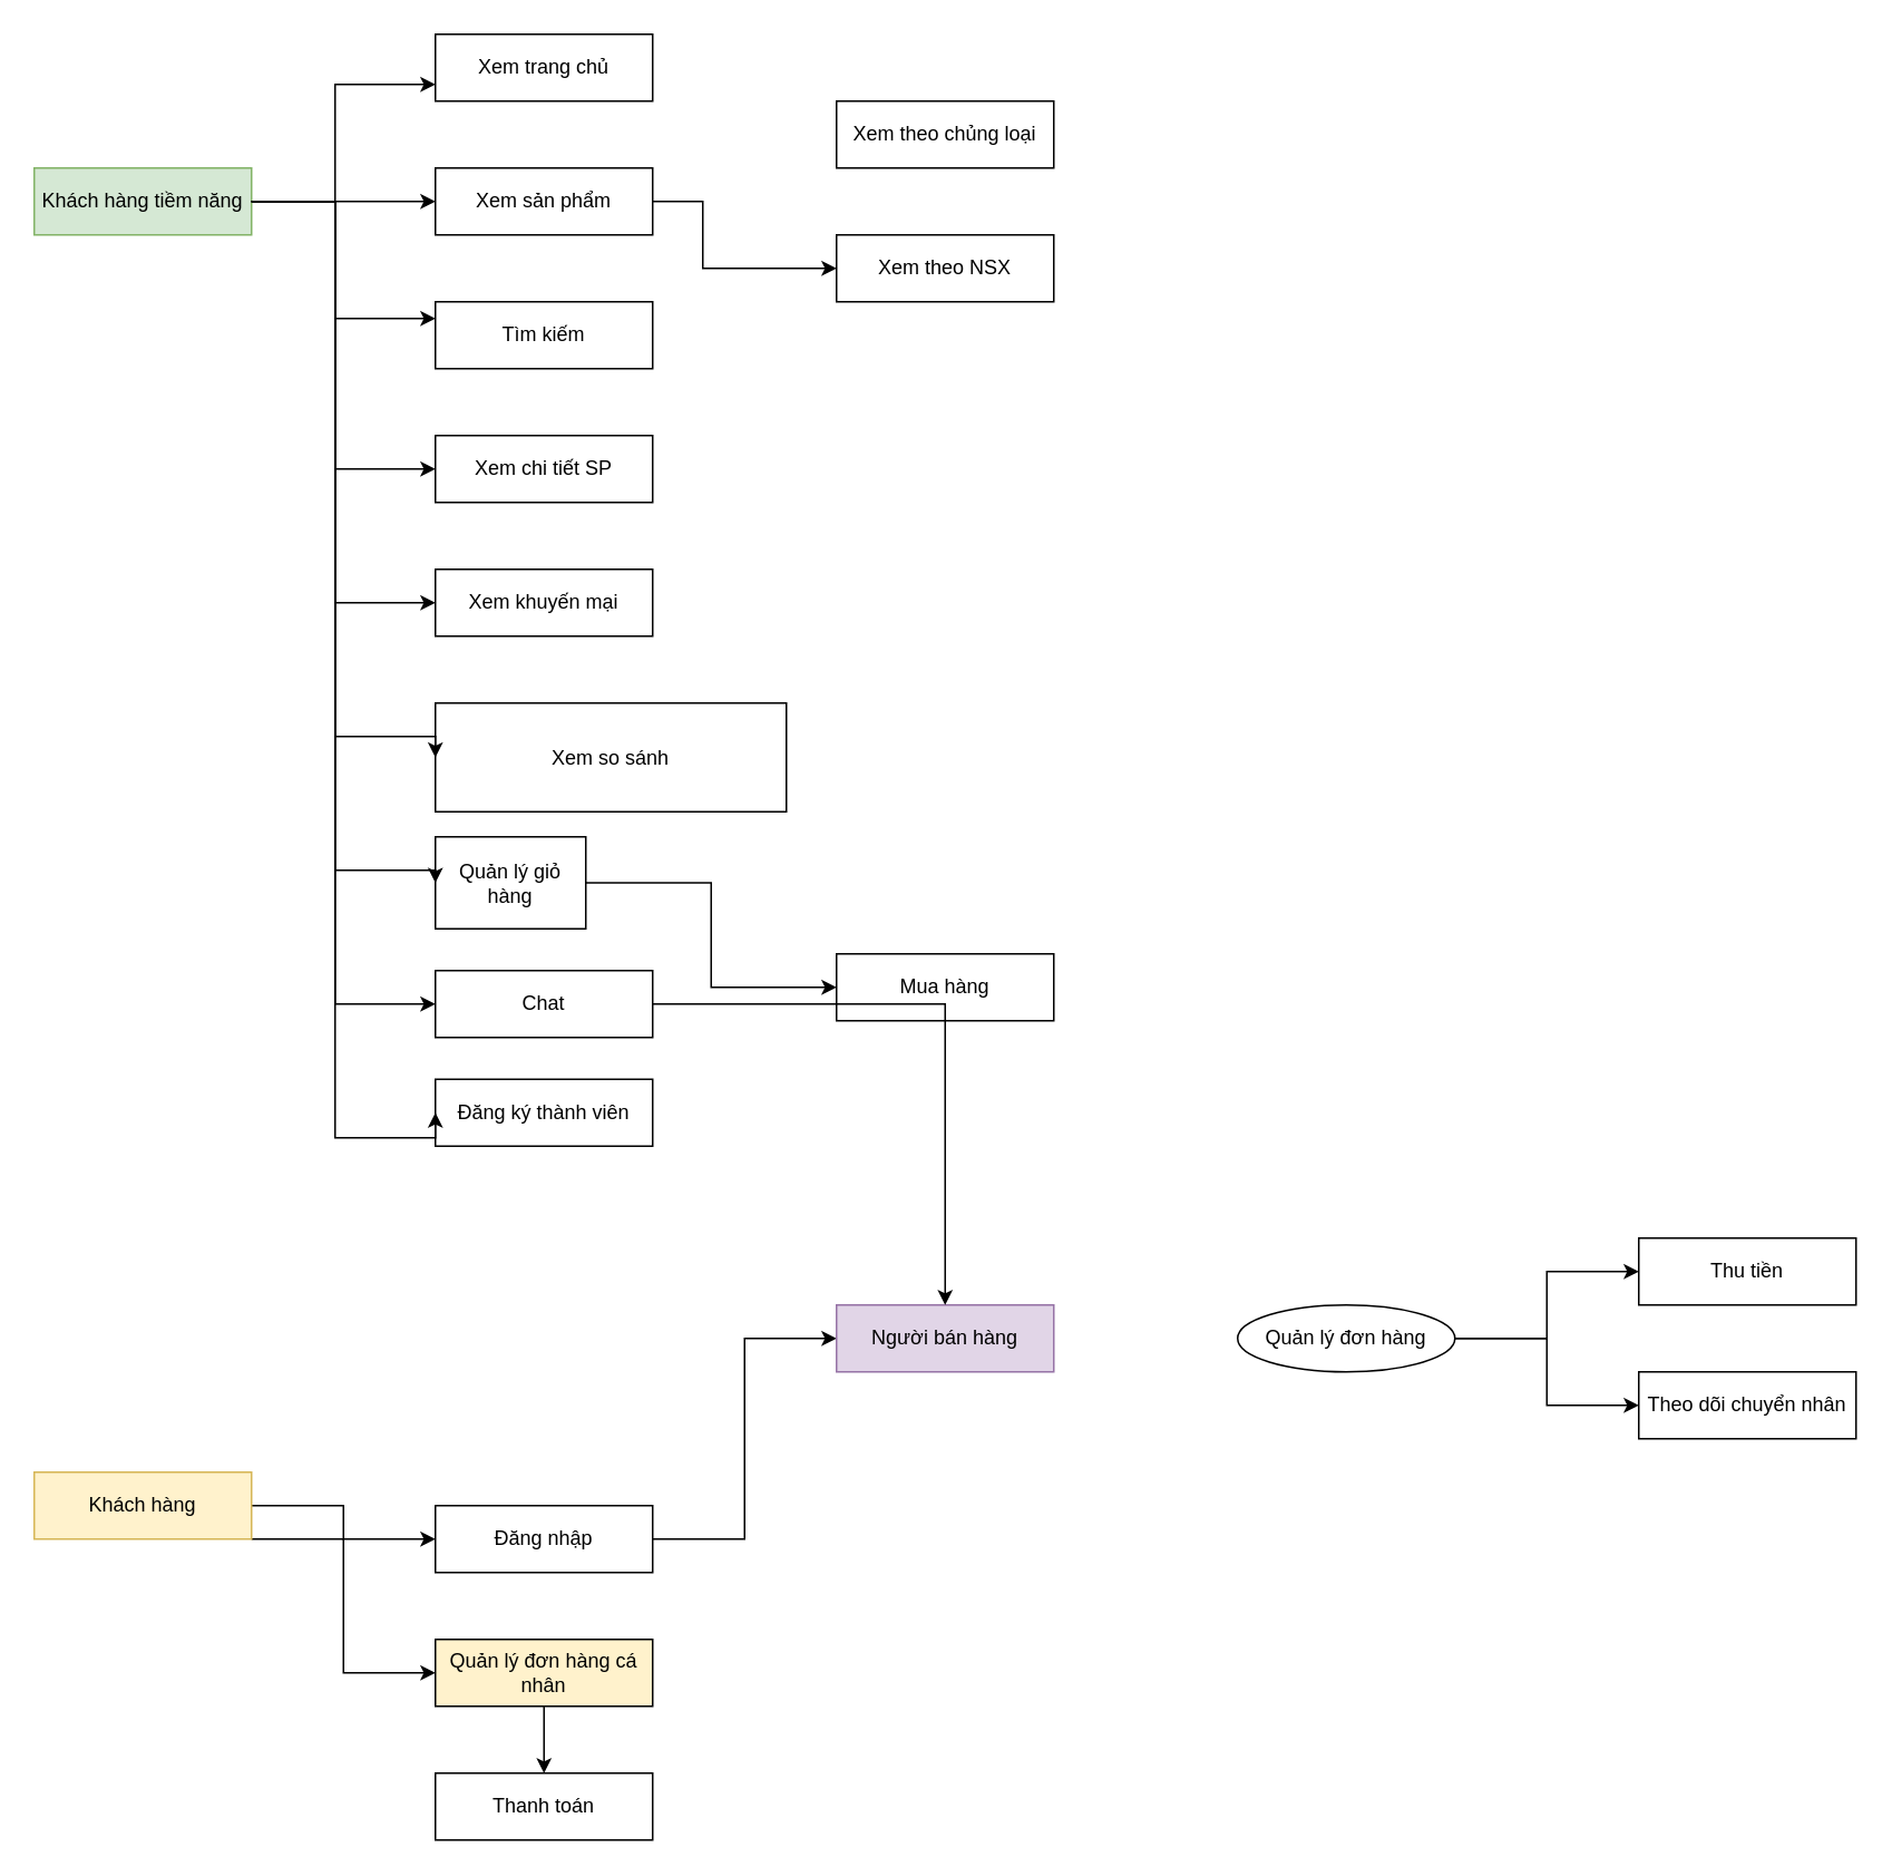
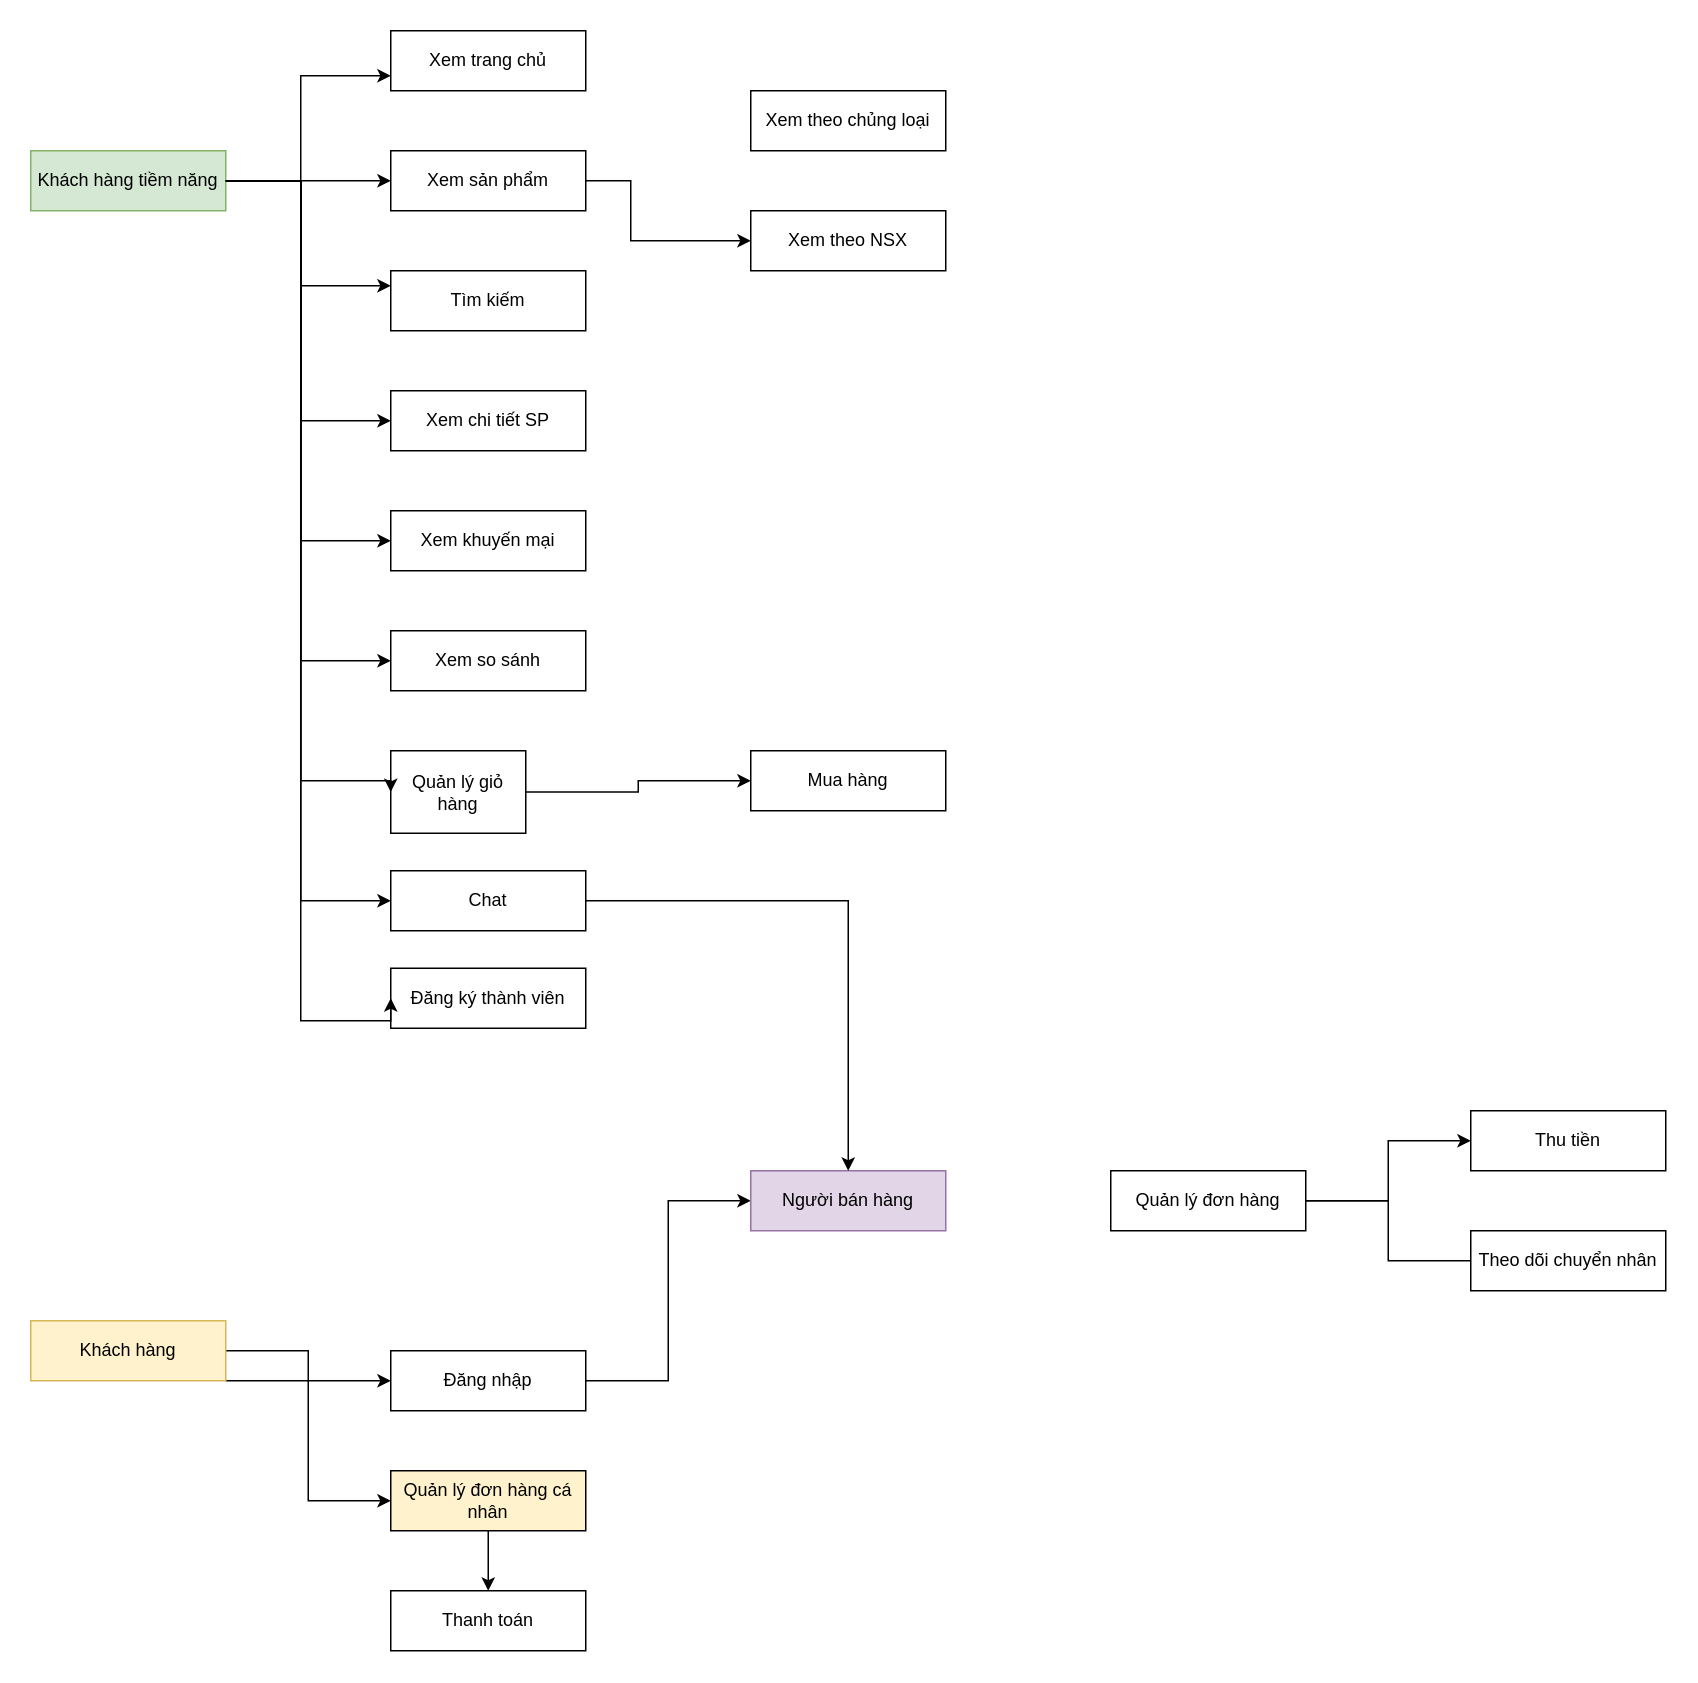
  <mxCell id="0" />
  <mxCell id="1" parent="0" />
  <mxCell id="2" style="edgeStyle=orthogonalEdgeStyle;rounded=0;orthogonalLoop=1;jettySize=auto;html=1;entryX=0;entryY=0.5;entryDx=0;entryDy=0;" edge="1" parent="1" source="4" target="6"><mxGeometry relative="1" as="geometry" /></mxCell>
  <mxCell id="3" style="edgeStyle=orthogonalEdgeStyle;rounded=0;orthogonalLoop=1;jettySize=auto;html=1;entryX=0;entryY=0.5;entryDx=0;entryDy=0;" edge="1" parent="1" source="4" target="34"><mxGeometry relative="1" as="geometry"><Array as="points"><mxPoint x="205" y="920" /><mxPoint x="205" y="1000" /></Array></mxGeometry></mxCell>
  <mxCell id="4" value="Khách hàng" style="rounded=0;whiteSpace=wrap;html=1;movable=1;resizable=1;rotatable=1;deletable=1;editable=1;locked=0;connectable=1;fillColor=#fff2cc;strokeColor=#d6b656;" vertex="1" parent="1"><mxGeometry x="20" y="880" width="130" height="40" as="geometry" /></mxCell>
  <mxCell id="5" style="edgeStyle=orthogonalEdgeStyle;rounded=0;orthogonalLoop=1;jettySize=auto;html=1;entryX=0;entryY=0.5;entryDx=0;entryDy=0;" edge="1" parent="1" source="6" target="7"><mxGeometry relative="1" as="geometry" /></mxCell>
  <mxCell id="6" value="Đăng nhập" style="rounded=0;whiteSpace=wrap;html=1;movable=1;resizable=1;rotatable=1;deletable=1;editable=1;locked=0;connectable=1;" vertex="1" parent="1"><mxGeometry x="260" y="900" width="130" height="40" as="geometry" /></mxCell>
  <mxCell id="7" value="Người bán hàng" style="rounded=0;whiteSpace=wrap;html=1;movable=1;resizable=1;rotatable=1;deletable=1;editable=1;locked=0;connectable=1;fillColor=#e1d5e7;strokeColor=#9673a6;" vertex="1" parent="1"><mxGeometry x="500" y="780" width="130" height="40" as="geometry" /></mxCell>
  <mxCell id="8" value="" style="endArrow=classic;html=1;rounded=0;exitX=1;exitY=0.5;exitDx=0;exitDy=0;movable=1;resizable=1;rotatable=1;deletable=1;editable=1;locked=0;connectable=1;" parent="1" source="11" edge="1"><mxGeometry width="50" height="50" relative="1" as="geometry"><mxPoint x="220" y="280" as="sourcePoint" /><mxPoint x="260" y="120" as="targetPoint" /></mxGeometry></mxCell>
  <mxCell id="9" style="edgeStyle=orthogonalEdgeStyle;rounded=0;orthogonalLoop=1;jettySize=auto;html=1;exitX=1;exitY=0.5;exitDx=0;exitDy=0;movable=1;resizable=1;rotatable=1;deletable=1;editable=1;locked=0;connectable=1;" parent="1" source="11" edge="1"><mxGeometry relative="1" as="geometry"><mxPoint x="260" y="50" as="targetPoint" /><Array as="points"><mxPoint x="200" y="120" /><mxPoint x="200" y="50" /></Array></mxGeometry></mxCell>
  <mxCell id="10" style="edgeStyle=orthogonalEdgeStyle;rounded=0;orthogonalLoop=1;jettySize=auto;html=1;exitX=1;exitY=0.5;exitDx=0;exitDy=0;movable=1;resizable=1;rotatable=1;deletable=1;editable=1;locked=0;connectable=1;" parent="1" source="11" edge="1"><mxGeometry relative="1" as="geometry"><mxPoint x="260" y="190" as="targetPoint" /><Array as="points"><mxPoint x="200" y="120" /><mxPoint x="200" y="190" /></Array></mxGeometry></mxCell>
  <mxCell id="11" value="Khách hàng tiềm năng" style="rounded=0;whiteSpace=wrap;html=1;movable=1;resizable=1;rotatable=1;deletable=1;editable=1;locked=0;connectable=1;fillColor=#d5e8d4;strokeColor=#82b366;" parent="1" vertex="1"><mxGeometry y="100" width="130" height="40" as="geometry" x="20" /></mxCell>
  <mxCell id="12" value="Xem sản phẩm" style="rounded=0;whiteSpace=wrap;html=1;movable=1;resizable=1;rotatable=1;deletable=1;editable=1;locked=0;connectable=1;" parent="1" vertex="1"><mxGeometry x="260" y="100" width="130" height="40" as="geometry" /></mxCell>
  <mxCell id="13" value="Xem trang chủ" style="rounded=0;whiteSpace=wrap;html=1;movable=1;resizable=1;rotatable=1;deletable=1;editable=1;locked=0;connectable=1;" parent="1" vertex="1"><mxGeometry x="260" width="130" height="40" as="geometry" y="20" /></mxCell>
  <mxCell id="14" value="Xem theo chủng loại" style="rounded=0;whiteSpace=wrap;html=1;movable=1;resizable=1;rotatable=1;deletable=1;editable=1;locked=0;connectable=1;" parent="1" vertex="1"><mxGeometry x="500" y="60" width="130" height="40" as="geometry" /></mxCell>
  <mxCell id="15" value="Xem theo NSX" style="rounded=0;whiteSpace=wrap;html=1;movable=1;resizable=1;rotatable=1;deletable=1;editable=1;locked=0;connectable=1;" parent="1" vertex="1"><mxGeometry x="500" y="140" width="130" height="40" as="geometry" /></mxCell>
  <mxCell id="16" style="edgeStyle=orthogonalEdgeStyle;rounded=0;orthogonalLoop=1;jettySize=auto;html=1;exitX=1;exitY=0.5;exitDx=0;exitDy=0;entryX=0;entryY=0.5;entryDx=0;entryDy=0;movable=1;resizable=1;rotatable=1;deletable=1;editable=1;locked=0;connectable=1;" parent="1" source="12" target="15" edge="1"><mxGeometry relative="1" as="geometry"><mxPoint x="520" y="120" as="targetPoint" /><Array as="points"><mxPoint x="420" y="120" /><mxPoint x="420" y="160" /></Array></mxGeometry></mxCell>
  <mxCell id="17" value="Tìm kiếm" style="rounded=0;whiteSpace=wrap;html=1;movable=1;resizable=1;rotatable=1;deletable=1;editable=1;locked=0;connectable=1;" parent="1" vertex="1"><mxGeometry x="260" y="180" width="130" height="40" as="geometry" /></mxCell>
  <mxCell id="18" value="Xem chi tiết SP" style="rounded=0;whiteSpace=wrap;html=1;movable=1;resizable=1;rotatable=1;deletable=1;editable=1;locked=0;connectable=1;" parent="1" vertex="1"><mxGeometry x="260" y="260" width="130" height="40" as="geometry" /></mxCell>
  <mxCell id="19" style="edgeStyle=orthogonalEdgeStyle;rounded=0;orthogonalLoop=1;jettySize=auto;html=1;exitX=1;exitY=0.5;exitDx=0;exitDy=0;entryX=0;entryY=0.5;entryDx=0;entryDy=0;movable=1;resizable=1;rotatable=1;deletable=1;editable=1;locked=0;connectable=1;" parent="1" source="11" target="18" edge="1"><mxGeometry relative="1" as="geometry"><mxPoint x="180" y="260" as="targetPoint" /><Array as="points"><mxPoint x="200" y="120" /><mxPoint x="200" y="280" /></Array></mxGeometry></mxCell>
  <mxCell id="20" value="Xem khuyến mại" style="rounded=0;whiteSpace=wrap;html=1;movable=1;resizable=1;rotatable=1;deletable=1;editable=1;locked=0;connectable=1;" parent="1" vertex="1"><mxGeometry x="260" y="340" width="130" height="40" as="geometry" /></mxCell>
  <mxCell id="21" style="edgeStyle=orthogonalEdgeStyle;rounded=0;orthogonalLoop=1;jettySize=auto;html=1;entryX=0;entryY=0.5;entryDx=0;entryDy=0;movable=1;resizable=1;rotatable=1;deletable=1;editable=1;locked=0;connectable=1;" parent="1" source="11" target="20" edge="1"><mxGeometry relative="1" as="geometry"><Array as="points"><mxPoint x="200" y="120" /><mxPoint x="200" y="360" /></Array></mxGeometry></mxCell>
- <mxCell id="22" value="Xem so sánh" style="rounded=0;whiteSpace=wrap;html=1;movable=1;resizable=1;rotatable=1;deletable=1;editable=1;locked=0;connectable=1;" parent="1" vertex="1"><mxGeometry x="260" y="420" width="210" height="65" as="geometry" /></mxCell>
+ <mxCell id="22" value="Xem so sánh" style="rounded=0;whiteSpace=wrap;html=1;movable=1;resizable=1;rotatable=1;deletable=1;editable=1;locked=0;connectable=1;" parent="1" vertex="1"><mxGeometry x="260" y="420" width="130" height="40" as="geometry" /></mxCell>
  <mxCell id="23" style="edgeStyle=orthogonalEdgeStyle;rounded=0;orthogonalLoop=1;jettySize=auto;html=1;exitX=1;exitY=0.5;exitDx=0;exitDy=0;entryX=0;entryY=0.5;entryDx=0;entryDy=0;movable=1;resizable=1;rotatable=1;deletable=1;editable=1;locked=0;connectable=1;" parent="1" source="11" target="22" edge="1"><mxGeometry relative="1" as="geometry"><Array as="points"><mxPoint x="200" y="120" /><mxPoint x="200" y="440" /></Array></mxGeometry></mxCell>
  <mxCell id="24" value="Quản lý giỏ hàng" style="rounded=0;whiteSpace=wrap;html=1;movable=1;resizable=1;rotatable=1;deletable=1;editable=1;locked=0;connectable=1;" parent="1" vertex="1"><mxGeometry x="260" y="500" width="90" height="55" as="geometry" /></mxCell>
  <mxCell id="25" style="edgeStyle=orthogonalEdgeStyle;rounded=0;orthogonalLoop=1;jettySize=auto;html=1;entryX=0;entryY=0.5;entryDx=0;entryDy=0;movable=1;resizable=1;rotatable=1;deletable=1;editable=1;locked=0;connectable=1;" parent="1" source="11" target="24" edge="1"><mxGeometry relative="1" as="geometry"><Array as="points"><mxPoint x="200" y="120" /><mxPoint x="200" y="520" /></Array></mxGeometry></mxCell>
- <mxCell id="26" value="Mua hàng" style="rounded=0;whiteSpace=wrap;html=1;movable=1;resizable=1;rotatable=1;deletable=1;editable=1;locked=0;connectable=1;" parent="1" vertex="1"><mxGeometry x="500" y="570" width="130" height="40" as="geometry" /></mxCell>
+ <mxCell id="26" value="Mua hàng" style="rounded=0;whiteSpace=wrap;html=1;movable=1;resizable=1;rotatable=1;deletable=1;editable=1;locked=0;connectable=1;" parent="1" vertex="1"><mxGeometry x="500" y="500" width="130" height="40" as="geometry" /></mxCell>
  <mxCell id="27" style="edgeStyle=orthogonalEdgeStyle;rounded=0;orthogonalLoop=1;jettySize=auto;html=1;entryX=0;entryY=0.5;entryDx=0;entryDy=0;movable=1;resizable=1;rotatable=1;deletable=1;editable=1;locked=0;connectable=1;" parent="1" source="24" target="26" edge="1"><mxGeometry relative="1" as="geometry" /></mxCell>
  <mxCell id="28" style="edgeStyle=orthogonalEdgeStyle;rounded=0;orthogonalLoop=1;jettySize=auto;html=1;entryX=0.5;entryY=0;entryDx=0;entryDy=0;" edge="1" parent="1" source="29" target="7"><mxGeometry relative="1" as="geometry" /></mxCell>
  <mxCell id="29" value="Chat" style="rounded=0;whiteSpace=wrap;html=1;movable=1;resizable=1;rotatable=1;deletable=1;editable=1;locked=0;connectable=1;" parent="1" vertex="1"><mxGeometry x="260" y="580" width="130" height="40" as="geometry" /></mxCell>
  <mxCell id="30" style="edgeStyle=orthogonalEdgeStyle;rounded=0;orthogonalLoop=1;jettySize=auto;html=1;entryX=0;entryY=0.5;entryDx=0;entryDy=0;movable=1;resizable=1;rotatable=1;deletable=1;editable=1;locked=0;connectable=1;" parent="1" source="11" target="29" edge="1"><mxGeometry relative="1" as="geometry"><Array as="points"><mxPoint x="200" y="120" /><mxPoint x="200" y="600" /></Array></mxGeometry></mxCell>
  <mxCell id="31" value="Đăng ký thành viên" style="rounded=0;whiteSpace=wrap;html=1;movable=1;resizable=1;rotatable=1;deletable=1;editable=1;locked=0;connectable=1;" parent="1" vertex="1"><mxGeometry x="260" y="645" width="130" height="40" as="geometry" /></mxCell>
  <mxCell id="32" style="edgeStyle=orthogonalEdgeStyle;rounded=0;orthogonalLoop=1;jettySize=auto;html=1;entryX=0;entryY=0.5;entryDx=0;entryDy=0;movable=1;resizable=1;rotatable=1;deletable=1;editable=1;locked=0;connectable=1;" parent="1" source="11" target="31" edge="1"><mxGeometry relative="1" as="geometry"><Array as="points"><mxPoint x="200" y="120" /><mxPoint x="200" y="680" /></Array></mxGeometry></mxCell>
  <mxCell id="33" style="edgeStyle=orthogonalEdgeStyle;rounded=0;orthogonalLoop=1;jettySize=auto;html=1;entryX=0.5;entryY=0;entryDx=0;entryDy=0;" edge="1" parent="1" source="34" target="35"><mxGeometry relative="1" as="geometry" /></mxCell>
  <mxCell id="34" value="Quản lý đơn hàng cá nhân" style="rounded=0;whiteSpace=wrap;html=1;movable=1;resizable=1;rotatable=1;deletable=1;editable=1;locked=0;connectable=1;fillColor=#fff2cc;" vertex="1" parent="1"><mxGeometry x="260" y="980" width="130" height="40" as="geometry" /></mxCell>
  <mxCell id="35" value="Thanh toán" style="rounded=0;whiteSpace=wrap;html=1;movable=1;resizable=1;rotatable=1;deletable=1;editable=1;locked=0;connectable=1;" vertex="1" parent="1"><mxGeometry x="260" y="1060" width="130" height="40" as="geometry" /></mxCell>
  <mxCell id="36" style="edgeStyle=orthogonalEdgeStyle;rounded=0;orthogonalLoop=1;jettySize=auto;html=1;entryX=0;entryY=0.5;entryDx=0;entryDy=0;" edge="1" parent="1" source="38" target="39"><mxGeometry relative="1" as="geometry" /></mxCell>
- <mxCell id="37" style="edgeStyle=orthogonalEdgeStyle;rounded=0;orthogonalLoop=1;jettySize=auto;html=1;entryX=0;entryY=0.5;entryDx=0;entryDy=0;" edge="1" parent="1" source="38" target="40"><mxGeometry relative="1" as="geometry" /></mxCell>
- <mxCell id="38" value="Quản lý đơn hàng" style="ellipse;whiteSpace=wrap;html=1;movable=1;resizable=1;rotatable=1;deletable=1;editable=1;locked=0;connectable=1;" vertex="1" parent="1"><mxGeometry x="740" y="780" width="130" height="40" as="geometry" /></mxCell>
+ <mxCell id="37" style="edgeStyle=orthogonalEdgeStyle;rounded=0;orthogonalLoop=1;jettySize=auto;html=1;entryX=0;entryY=0.5;entryDx=0;entryDy=0;endArrow=none;" edge="1" parent="1" source="38" target="40"><mxGeometry relative="1" as="geometry" /></mxCell>
+ <mxCell id="38" value="Quản lý đơn hàng" style="rounded=0;whiteSpace=wrap;html=1;movable=1;resizable=1;rotatable=1;deletable=1;editable=1;locked=0;connectable=1;" vertex="1" parent="1"><mxGeometry x="740" y="780" width="130" height="40" as="geometry" /></mxCell>
  <mxCell id="39" value="Thu tiền" style="rounded=0;whiteSpace=wrap;html=1;movable=1;resizable=1;rotatable=1;deletable=1;editable=1;locked=0;connectable=1;" vertex="1" parent="1"><mxGeometry x="980" y="740" width="130" height="40" as="geometry" /></mxCell>
  <mxCell id="40" value="Theo dõi chuyển nhân" style="rounded=0;whiteSpace=wrap;html=1;movable=1;resizable=1;rotatable=1;deletable=1;editable=1;locked=0;connectable=1;" vertex="1" parent="1"><mxGeometry x="980" y="820" width="130" height="40" as="geometry" /></mxCell>
